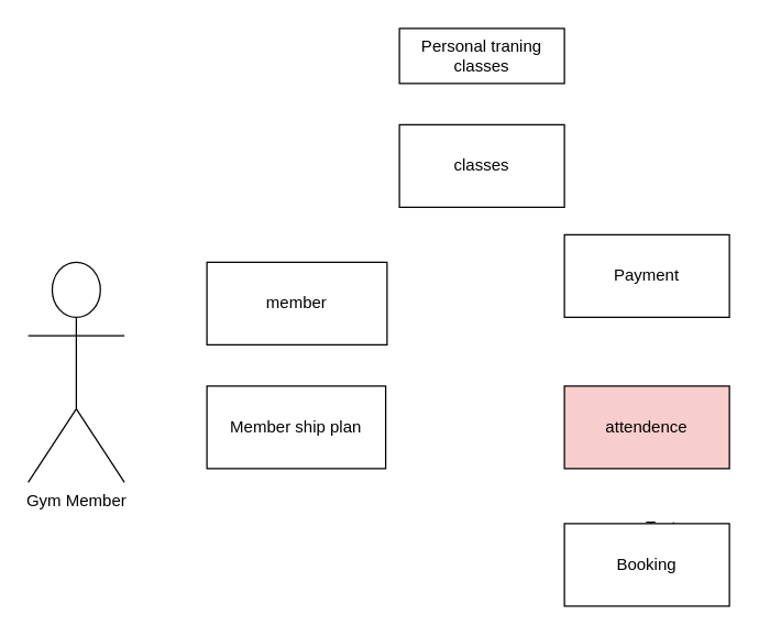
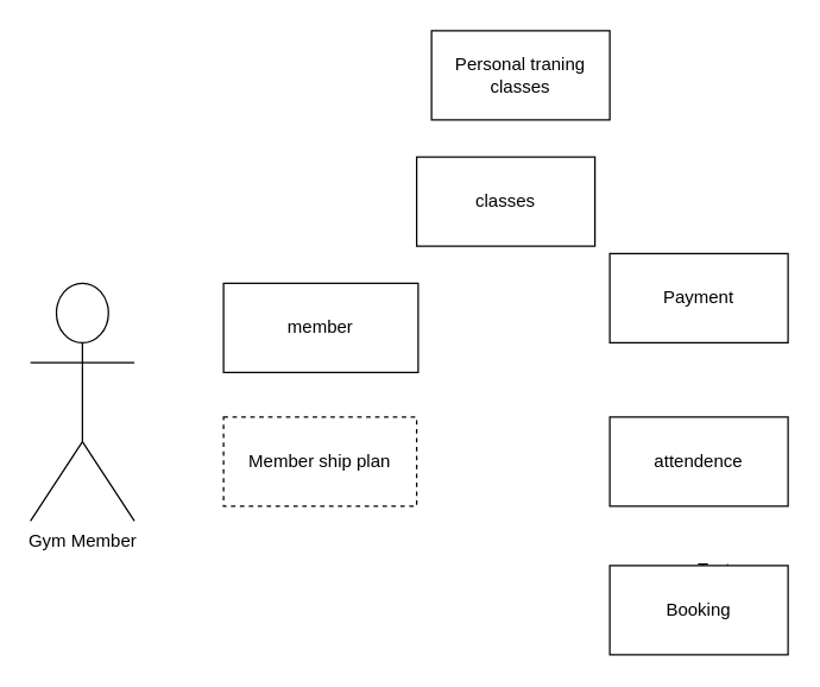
  <mxCell id="0" />
  <mxCell id="1" parent="0" />
  <mxCell id="2" value="member" style="rounded=0;whiteSpace=wrap;html=1;" vertex="1" parent="1"><mxGeometry x="150" y="190" width="131" height="60" as="geometry" /></mxCell>
- <mxCell id="3" value="Member ship plan" style="rounded=0;whiteSpace=wrap;html=1;" vertex="1" parent="1"><mxGeometry x="150" y="280" width="130" height="60" as="geometry" /></mxCell>
+ <mxCell id="3" value="Member ship plan" style="rounded=0;whiteSpace=wrap;html=1;dashed=1;" vertex="1" parent="1"><mxGeometry x="150" y="280" width="130" height="60" as="geometry" /></mxCell>
  <mxCell id="4" value="Gym Member" style="shape=umlActor;verticalLabelPosition=bottom;verticalAlign=top;html=1;outlineConnect=0;" vertex="1" parent="1"><mxGeometry x="20" y="190" width="70" height="160" as="geometry" /></mxCell>
  <mxCell id="5" value="Payment" style="whiteSpace=wrap;html=1;" vertex="1" parent="1"><mxGeometry x="410" y="170" width="120" height="60" as="geometry" /></mxCell>
- <mxCell id="6" value="attendence" style="whiteSpace=wrap;html=1;fillColor=#f8cecc;" vertex="1" parent="1"><mxGeometry x="410" y="280" width="120" height="60" as="geometry" /></mxCell>
+ <mxCell id="6" value="attendence" style="whiteSpace=wrap;html=1;" vertex="1" parent="1"><mxGeometry x="410" y="280" width="120" height="60" as="geometry" /></mxCell>
  <mxCell id="7" value="Text" style="text;html=1;align=center;verticalAlign=middle;resizable=0;points=[];autosize=1;strokeColor=none;fillColor=none;" vertex="1" parent="1"><mxGeometry x="455" y="368" width="50" height="30" as="geometry" /></mxCell>
  <mxCell id="8" value="Booking" style="whiteSpace=wrap;html=1;" vertex="1" parent="1"><mxGeometry x="410" y="380" width="120" height="60" as="geometry" /></mxCell>
- <mxCell id="9" value="Personal traning classes" style="whiteSpace=wrap;html=1;" vertex="1" parent="1"><mxGeometry x="290" y="20" width="120" height="40" as="geometry" /></mxCell>
- <mxCell id="10" value="classes" style="whiteSpace=wrap;html=1;" vertex="1" parent="1"><mxGeometry x="290" y="90" width="120" height="60" as="geometry" /></mxCell>
+ <mxCell id="9" value="Personal traning classes" style="whiteSpace=wrap;html=1;" vertex="1" parent="1"><mxGeometry x="290" y="20" width="120" height="60" as="geometry" /></mxCell>
+ <mxCell id="10" value="classes" style="whiteSpace=wrap;html=1;" vertex="1" parent="1"><mxGeometry x="280" y="105" width="120" height="60" as="geometry" /></mxCell>
